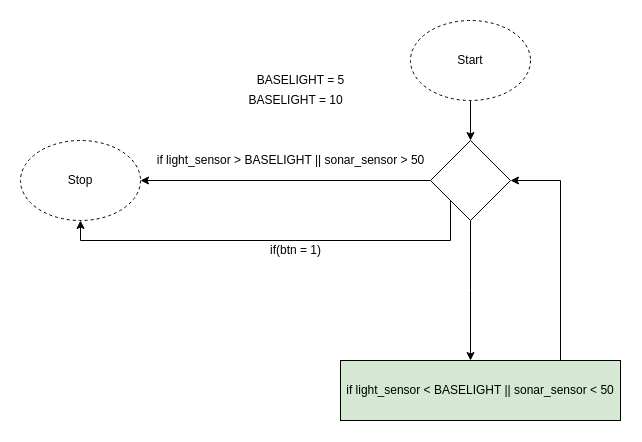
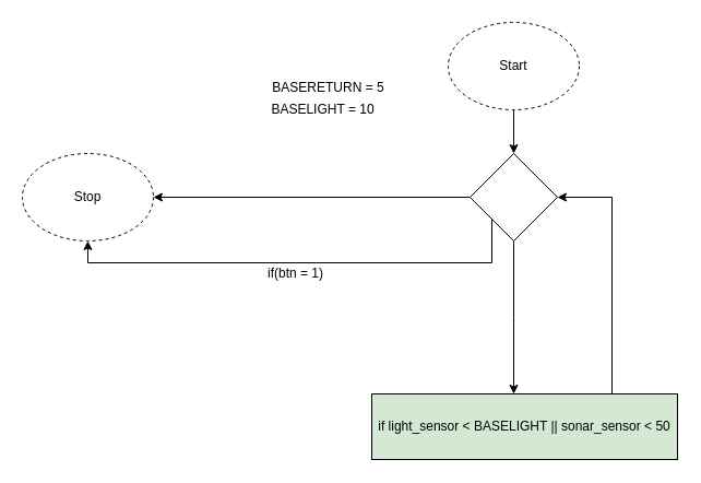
  <mxCell id="0" />
  <mxCell id="1" parent="0" />
  <mxCell id="2" value="" style="edgeStyle=orthogonalEdgeStyle;rounded=0;orthogonalLoop=1;jettySize=auto;html=1;" edge="1" parent="1" source="3" target="7"><mxGeometry relative="1" as="geometry" /></mxCell>
  <mxCell id="3" value="Start" style="ellipse;whiteSpace=wrap;html=1;dashed=1;" vertex="1" parent="1"><mxGeometry x="410" y="20" width="120" height="80" as="geometry" /></mxCell>
  <mxCell id="4" value="" style="edgeStyle=orthogonalEdgeStyle;rounded=0;orthogonalLoop=1;jettySize=auto;html=1;startArrow=none;exitX=0;exitY=0.5;exitDx=0;exitDy=0;entryX=1;entryY=0.5;entryDx=0;entryDy=0;" edge="1" parent="1" source="7" target="10"><mxGeometry relative="1" as="geometry"><mxPoint x="150" y="180" as="targetPoint" /><mxPoint x="255" y="180" as="sourcePoint" /></mxGeometry></mxCell>
  <mxCell id="5" value="" style="edgeStyle=orthogonalEdgeStyle;rounded=0;orthogonalLoop=1;jettySize=auto;html=1;" edge="1" parent="1" source="7"><mxGeometry relative="1" as="geometry"><mxPoint x="470" y="360" as="targetPoint" /></mxGeometry></mxCell>
  <mxCell id="6" style="edgeStyle=orthogonalEdgeStyle;rounded=0;orthogonalLoop=1;jettySize=auto;html=1;exitX=0;exitY=1;exitDx=0;exitDy=0;entryX=0.5;entryY=1;entryDx=0;entryDy=0;" edge="1" parent="1" source="7" target="10"><mxGeometry relative="1" as="geometry"><Array as="points"><mxPoint x="450" y="240" /><mxPoint x="80" y="240" /></Array></mxGeometry></mxCell>
  <mxCell id="7" value="" style="rhombus;whiteSpace=wrap;html=1;" vertex="1" parent="1"><mxGeometry x="430" y="140" width="80" height="80" as="geometry" /></mxCell>
  <mxCell id="8" style="edgeStyle=orthogonalEdgeStyle;rounded=0;orthogonalLoop=1;jettySize=auto;html=1;entryX=1;entryY=0.5;entryDx=0;entryDy=0;exitX=1;exitY=0.5;exitDx=0;exitDy=0;" edge="1" parent="1" target="7"><mxGeometry relative="1" as="geometry"><Array as="points"><mxPoint x="560" y="390" /><mxPoint x="560" y="180" /></Array><mxPoint x="615" y="390" as="sourcePoint" /></mxGeometry></mxCell>
- <mxCell id="9" value="BASELIGHT = 5" style="text;html=1;align=center;verticalAlign=middle;resizable=0;points=[];autosize=1;strokeColor=none;" vertex="1" parent="1"><mxGeometry x="240" y="70" width="120" height="20" as="geometry" /></mxCell>
+ <mxCell id="9" value="BASERETURN = 5" style="text;html=1;align=center;verticalAlign=middle;resizable=0;points=[];autosize=1;strokeColor=none;" vertex="1" parent="1"><mxGeometry x="240" y="70" width="120" height="20" as="geometry" /></mxCell>
  <mxCell id="10" value="Stop" style="ellipse;whiteSpace=wrap;html=1;dashed=1;" vertex="1" parent="1"><mxGeometry x="20" y="140" width="120" height="80" as="geometry" /></mxCell>
  <mxCell id="11" value="BASELIGHT = 10" style="text;html=1;align=center;verticalAlign=middle;resizable=0;points=[];autosize=1;strokeColor=none;" vertex="1" parent="1"><mxGeometry x="240" y="90" width="110" height="20" as="geometry" /></mxCell>
- <mxCell id="12" value="if(btn = 1)" style="text;html=1;align=center;verticalAlign=middle;resizable=0;points=[];autosize=1;strokeColor=none;fillColor=none;" vertex="1" parent="1"><mxGeometry x="260" y="240" width="70" height="20" as="geometry" /></mxCell>
- <mxCell id="13" value="if light_sensor &amp;gt; BASELIGHT || sonar_sensor &amp;gt; 50" style="text;html=1;align=center;verticalAlign=middle;resizable=0;points=[];autosize=1;strokeColor=none;fillColor=none;" vertex="1" parent="1"><mxGeometry x="150" y="150" width="280" height="20" as="geometry" /></mxCell>
+ <mxCell id="12" value="if(btn = 1)" style="text;html=1;align=center;verticalAlign=middle;resizable=0;points=[];autosize=1;strokeColor=none;fillColor=none;" vertex="1" parent="1"><mxGeometry x="235" y="240" width="70" height="20" as="geometry" /></mxCell>
  <mxCell id="14" value="if light_sensor &amp;lt; BASELIGHT || sonar_sensor &amp;lt; 50" style="whiteSpace=wrap;html=1;fillColor=#d5e8d4;" vertex="1" parent="1"><mxGeometry x="340" y="360" width="280" height="60" as="geometry" /></mxCell>
